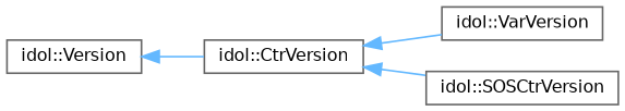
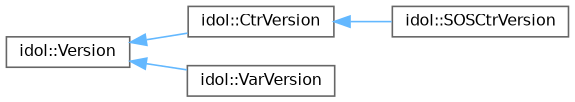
  digraph {
    rankdir=LR
    node [color=grey40 fillcolor=white fontname=Helvetica fontsize=10 shape=box style=filled]
    edge [color=steelblue1 dir=back fontname=Helvetica fontsize=10 labelfontname=Helvetica labelfontsize=10 style=solid]
    n1 [height=0.2 label="idol::Version" width=0.4]
    n2 [height=0.2 label="idol::CtrVersion" width=0.4]
    n3 [height=0.2 label="idol::VarVersion" width=0.4]
    n4 [height=0.2 label="idol::SOSCtrVersion" width=0.4]
    n1 -> n2
-   n2 -> n3
+   n1 -> n3
    n2 -> n4
  }
